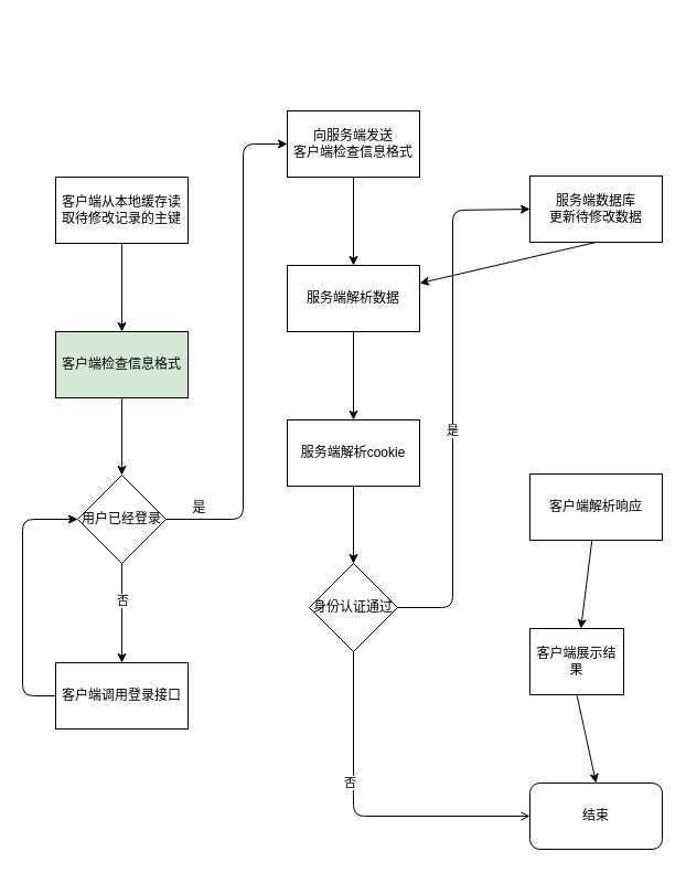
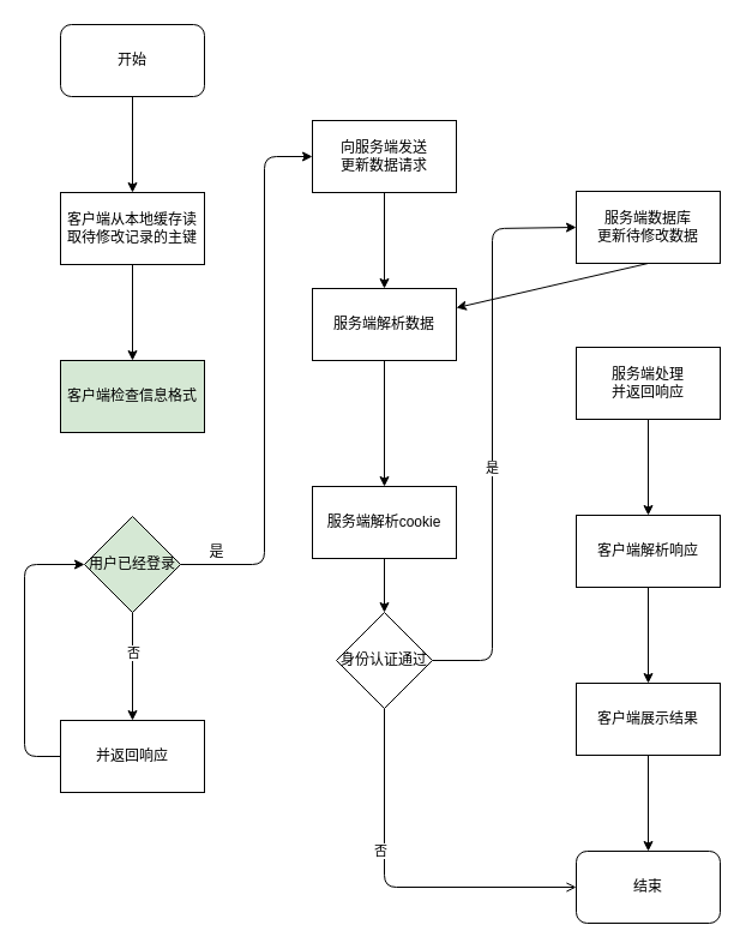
  <mxCell id="0" />
  <mxCell id="1" parent="0" />
+ <mxCell id="2" style="edgeStyle=none;html=1;exitX=0.5;exitY=1;exitDx=0;exitDy=0;entryX=0.5;entryY=0;entryDx=0;entryDy=0;" parent="1" source="3" target="5" edge="1"><mxGeometry relative="1" as="geometry" /></mxCell>
+ <mxCell id="3" value="开始" style="rounded=1;whiteSpace=wrap;html=1;" parent="1" vertex="1"><mxGeometry x="50" y="20" width="120" height="60" as="geometry" /></mxCell>
  <mxCell id="4" value="" style="edgeStyle=none;html=1;" parent="1" source="5" target="7" edge="1"><mxGeometry relative="1" as="geometry" /></mxCell>
  <mxCell id="5" value="客户端从本地缓存读取待修改记录的主键" style="rounded=0;whiteSpace=wrap;html=1;" parent="1" vertex="1"><mxGeometry x="50" y="160" width="120" height="60" as="geometry" /></mxCell>
- <mxCell id="6" value="" style="edgeStyle=none;html=1;" parent="1" source="7" target="29" edge="1"><mxGeometry relative="1" as="geometry" /></mxCell>
  <mxCell id="7" value="客户端检查信息格式" style="whiteSpace=wrap;html=1;rounded=0;fillColor=#d5e8d4;" parent="1" vertex="1"><mxGeometry x="50" y="300" width="120" height="60" as="geometry" /></mxCell>
  <mxCell id="8" value="" style="edgeStyle=none;html=1;" parent="1" source="9" target="11" edge="1"><mxGeometry relative="1" as="geometry" /></mxCell>
- <mxCell id="9" value="向服务端发送&lt;br&gt;客户端检查信息格式" style="whiteSpace=wrap;html=1;rounded=0;" parent="1" vertex="1"><mxGeometry x="260" y="100" width="120" height="60" as="geometry" /></mxCell>
+ <mxCell id="9" value="向服务端发送&lt;br&gt;更新数据请求" style="whiteSpace=wrap;html=1;rounded=0;" parent="1" vertex="1"><mxGeometry x="260" y="100" width="120" height="60" as="geometry" /></mxCell>
  <mxCell id="10" value="" style="edgeStyle=none;html=1;" parent="1" source="11" target="13" edge="1"><mxGeometry relative="1" as="geometry" /></mxCell>
  <mxCell id="11" value="服务端解析数据" style="whiteSpace=wrap;html=1;rounded=0;" parent="1" vertex="1"><mxGeometry x="260" y="240" width="120" height="60" as="geometry" /></mxCell>
  <mxCell id="12" value="" style="edgeStyle=none;html=1;" parent="1" source="13" target="18" edge="1"><mxGeometry relative="1" as="geometry" /></mxCell>
- <mxCell id="13" value="服务端解析cookie" style="whiteSpace=wrap;html=1;rounded=0;" parent="1" vertex="1"><mxGeometry x="260" y="380" width="120" height="60" as="geometry" /></mxCell>
+ <mxCell id="13" value="服务端解析cookie" style="whiteSpace=wrap;html=1;rounded=0;" parent="1" vertex="1"><mxGeometry x="260" y="405" width="120" height="60" as="geometry" /></mxCell>
  <mxCell id="14" value="" style="edgeStyle=none;html=1;entryX=0;entryY=0.5;entryDx=0;entryDy=0;" parent="1" source="18" target="33" edge="1"><mxGeometry relative="1" as="geometry"><Array as="points"><mxPoint x="410" y="550" /><mxPoint x="410" y="190" /></Array><mxPoint x="470" y="190" as="targetPoint" /></mxGeometry></mxCell>
  <mxCell id="15" value="是" style="edgeLabel;html=1;align=center;verticalAlign=middle;resizable=0;points=[];" parent="14" vertex="1" connectable="0"><mxGeometry x="-0.119" y="1" relative="1" as="geometry"><mxPoint as="offset" /></mxGeometry></mxCell>
  <mxCell id="16" style="edgeStyle=none;html=1;exitX=0.5;exitY=1;exitDx=0;exitDy=0;entryX=0;entryY=0.5;entryDx=0;entryDy=0;endArrow=open;" parent="1" source="18" target="25" edge="1"><mxGeometry relative="1" as="geometry"><Array as="points"><mxPoint x="320" y="739" /></Array></mxGeometry></mxCell>
  <mxCell id="17" value="否" style="edgeLabel;html=1;align=center;verticalAlign=middle;resizable=0;points=[];" parent="16" vertex="1" connectable="0"><mxGeometry x="-0.237" y="-4" relative="1" as="geometry"><mxPoint as="offset" /></mxGeometry></mxCell>
  <mxCell id="18" value="身份认证通过" style="rhombus;whiteSpace=wrap;html=1;rounded=0;" parent="1" vertex="1"><mxGeometry x="280" y="510" width="80" height="80" as="geometry" /></mxCell>
+ <mxCell id="19" value="" style="edgeStyle=none;html=1;" parent="1" source="20" target="22" edge="1"><mxGeometry relative="1" as="geometry" /></mxCell>
+ <mxCell id="20" value="服务端处理&lt;br&gt;并返回响应" style="whiteSpace=wrap;html=1;rounded=0;" parent="1" vertex="1"><mxGeometry x="480" y="289" width="120" height="60" as="geometry" /></mxCell>
  <mxCell id="21" value="" style="edgeStyle=none;html=1;" parent="1" source="22" target="24" edge="1"><mxGeometry relative="1" as="geometry" /></mxCell>
  <mxCell id="22" value="客户端解析响应" style="whiteSpace=wrap;html=1;rounded=0;" parent="1" vertex="1"><mxGeometry x="480" y="429" width="120" height="60" as="geometry" /></mxCell>
  <mxCell id="23" style="edgeStyle=none;html=1;exitX=0.5;exitY=1;exitDx=0;exitDy=0;entryX=0.5;entryY=0;entryDx=0;entryDy=0;" parent="1" source="24" target="25" edge="1"><mxGeometry relative="1" as="geometry" /></mxCell>
- <mxCell id="24" value="客户端展示结果" style="whiteSpace=wrap;html=1;rounded=0;" parent="1" vertex="1"><mxGeometry x="480" y="569" width="85" height="60" as="geometry" /></mxCell>
+ <mxCell id="24" value="客户端展示结果" style="whiteSpace=wrap;html=1;rounded=0;" parent="1" vertex="1"><mxGeometry x="480" y="569" width="120" height="60" as="geometry" /></mxCell>
  <mxCell id="25" value="结束" style="rounded=1;whiteSpace=wrap;html=1;" parent="1" vertex="1"><mxGeometry x="480" y="709" width="120" height="60" as="geometry" /></mxCell>
  <mxCell id="26" value="" style="edgeStyle=none;html=1;entryX=0.5;entryY=0;entryDx=0;entryDy=0;" parent="1" source="29" target="34" edge="1"><mxGeometry relative="1" as="geometry"><mxPoint x="110" y="600" as="targetPoint" /></mxGeometry></mxCell>
  <mxCell id="27" value="否" style="edgeLabel;html=1;align=center;verticalAlign=middle;resizable=0;points=[];" parent="26" vertex="1" connectable="0"><mxGeometry x="-0.267" relative="1" as="geometry"><mxPoint as="offset" /></mxGeometry></mxCell>
  <mxCell id="28" style="edgeStyle=none;html=1;exitX=1;exitY=0.5;exitDx=0;exitDy=0;entryX=0;entryY=0.5;entryDx=0;entryDy=0;" parent="1" source="29" target="9" edge="1"><mxGeometry relative="1" as="geometry"><mxPoint x="250" y="280" as="targetPoint" /><Array as="points"><mxPoint x="220" y="470" /><mxPoint x="220" y="130" /></Array></mxGeometry></mxCell>
- <mxCell id="29" value="&lt;span&gt;用户已经登录&lt;/span&gt;" style="rhombus;whiteSpace=wrap;html=1;rounded=0;" parent="1" vertex="1"><mxGeometry x="70" y="430" width="80" height="80" as="geometry" /></mxCell>
+ <mxCell id="29" value="&lt;span&gt;用户已经登录&lt;/span&gt;" style="rhombus;whiteSpace=wrap;html=1;rounded=0;fillColor=#d5e8d4;" parent="1" vertex="1"><mxGeometry x="70" y="430" width="80" height="80" as="geometry" /></mxCell>
  <mxCell id="30" style="edgeStyle=none;html=1;exitX=0;exitY=0.5;exitDx=0;exitDy=0;entryX=0;entryY=0.5;entryDx=0;entryDy=0;" parent="1" source="34" target="29" edge="1"><mxGeometry relative="1" as="geometry"><Array as="points"><mxPoint x="20" y="630" /><mxPoint x="20" y="470" /></Array><mxPoint x="50" y="630" as="sourcePoint" /></mxGeometry></mxCell>
  <mxCell id="31" value="是" style="text;html=1;align=center;verticalAlign=middle;resizable=0;points=[];autosize=1;strokeColor=none;fillColor=none;" parent="1" vertex="1"><mxGeometry x="165" y="450" width="30" height="20" as="geometry" /></mxCell>
  <mxCell id="32" style="edgeStyle=none;html=1;exitX=0.5;exitY=1;exitDx=0;exitDy=0;" parent="1" source="33" target="11" edge="1"><mxGeometry relative="1" as="geometry" /></mxCell>
  <mxCell id="33" value="服务端数据库&lt;br&gt;更新待修改数据" style="whiteSpace=wrap;html=1;rounded=0;" parent="1" vertex="1"><mxGeometry x="480" y="159" width="120" height="60" as="geometry" /></mxCell>
- <mxCell id="34" value="&lt;span style=&quot;font-family: &amp;#34;helvetica&amp;#34;&quot;&gt;客户端调用登录接口&lt;/span&gt;" style="whiteSpace=wrap;html=1;rounded=0;" vertex="1" parent="1"><mxGeometry x="50" y="600" width="120" height="60" as="geometry" /></mxCell>
+ <mxCell id="34" value="&lt;span style=&quot;font-family: &amp;#34;helvetica&amp;#34;&quot;&gt;并返回响应&lt;/span&gt;" style="whiteSpace=wrap;html=1;rounded=0;" vertex="1" parent="1"><mxGeometry x="50" y="600" width="120" height="60" as="geometry" /></mxCell>
